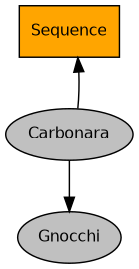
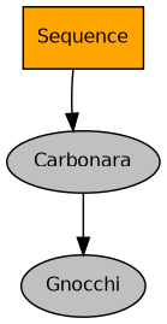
  digraph {
    fontname="DejaVu Sans"
    node [fillcolor=gray fontcolor=black fontname="DejaVu Sans" fontsize=11 shape=ellipse style=filled]
    edge [fontname="DejaVu Sans"]
    Sequence [fillcolor=orange shape=box]
    Carbonara
    Gnocchi
-   Carbonara -> Sequence
+   Sequence -> Carbonara
    Carbonara -> Gnocchi
  }
